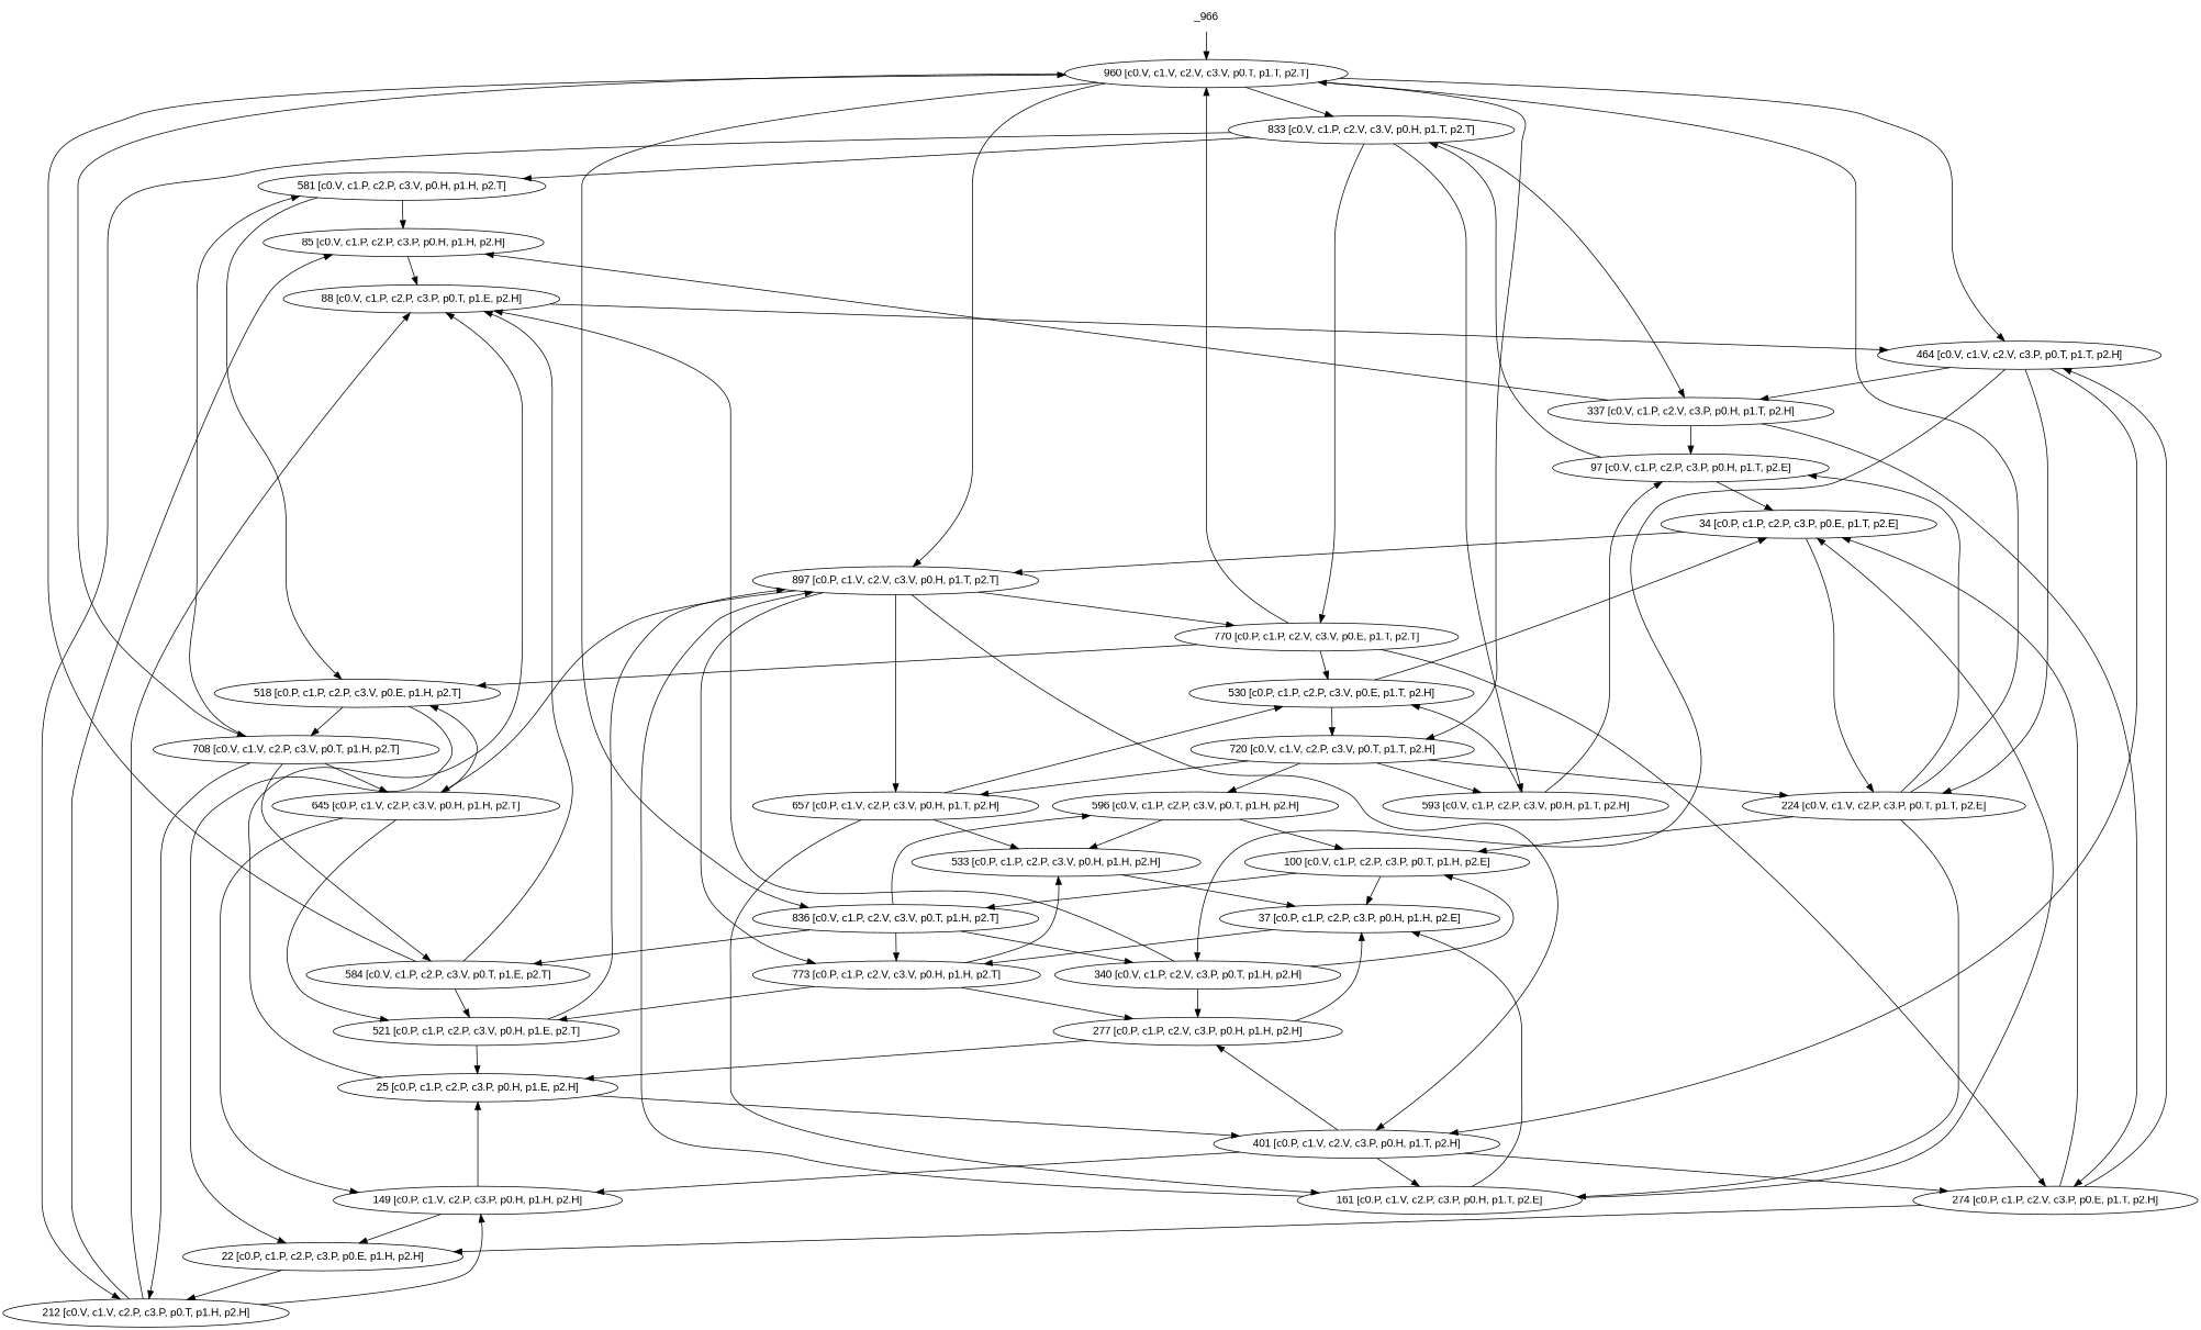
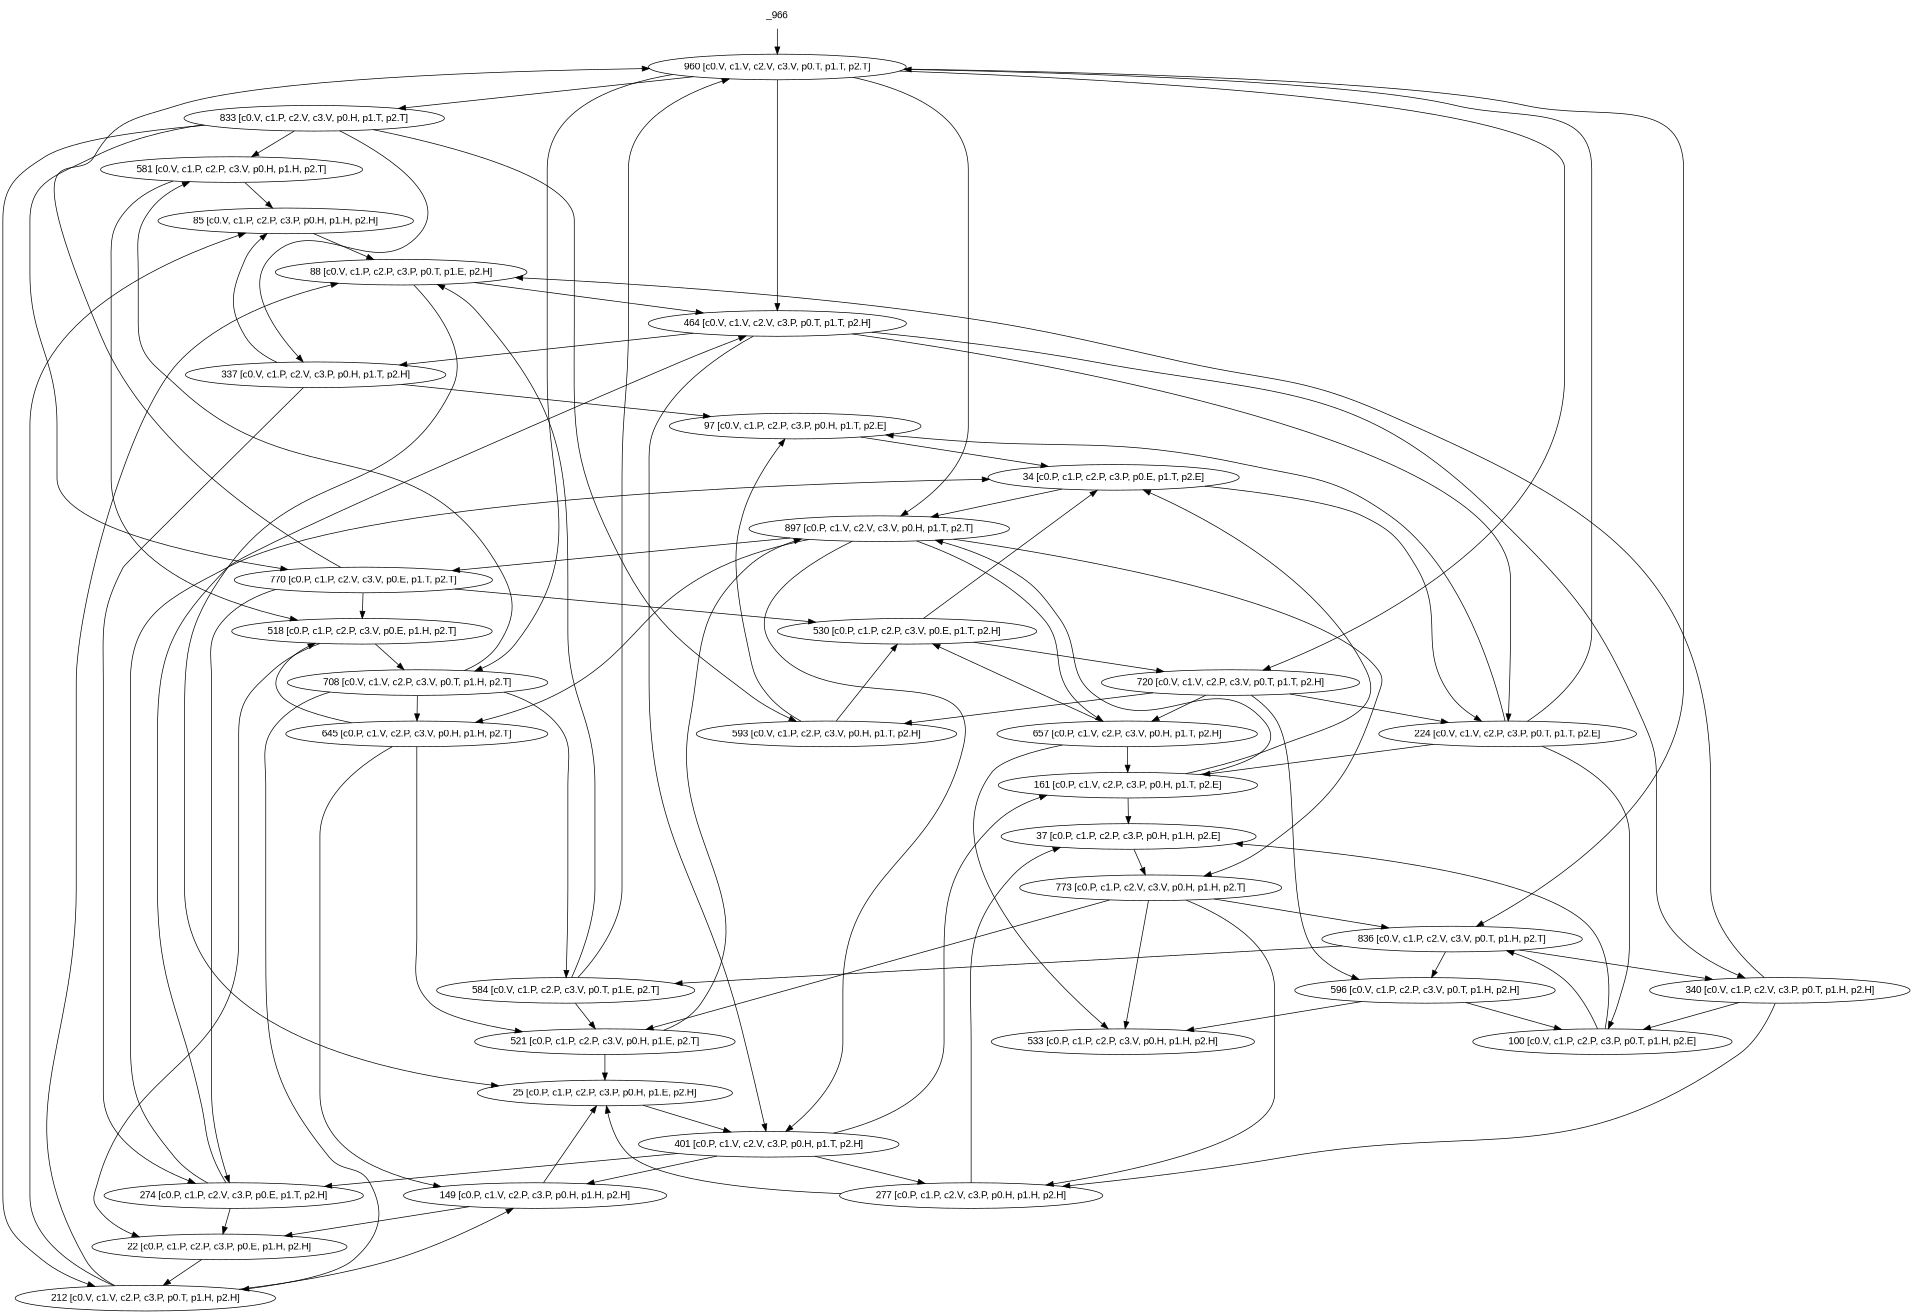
  digraph {
    fontname="Liberation Sans"
    node [fontname="Liberation Sans"]
    edge [fontname="Liberation Sans"]
    n1 [label=_966 shape=none]
    n2 [label="960 [c0.V, c1.V, c2.V, c3.V, p0.T, p1.T, p2.T]"]
    n3 [label="833 [c0.V, c1.P, c2.V, c3.V, p0.H, p1.T, p2.T]"]
    n4 [label="897 [c0.P, c1.V, c2.V, c3.V, p0.H, p1.T, p2.T]"]
    n5 [label="708 [c0.V, c1.V, c2.P, c3.V, p0.T, p1.H, p2.T]"]
    n6 [label="836 [c0.V, c1.P, c2.V, c3.V, p0.T, p1.H, p2.T]"]
    n7 [label="464 [c0.V, c1.V, c2.V, c3.P, p0.T, p1.T, p2.H]"]
    n8 [label="720 [c0.V, c1.V, c2.P, c3.V, p0.T, p1.T, p2.H]"]
    n9 [label="581 [c0.V, c1.P, c2.P, c3.V, p0.H, p1.H, p2.T]"]
    n10 [label="337 [c0.V, c1.P, c2.V, c3.P, p0.H, p1.T, p2.H]"]
    n11 [label="593 [c0.V, c1.P, c2.P, c3.V, p0.H, p1.T, p2.H]"]
    n12 [label="770 [c0.P, c1.P, c2.V, c3.V, p0.E, p1.T, p2.T]"]
    n13 [label="212 [c0.V, c1.V, c2.P, c3.P, p0.T, p1.H, p2.H]"]
    n14 [label="773 [c0.P, c1.P, c2.V, c3.V, p0.H, p1.H, p2.T]"]
    n15 [label="645 [c0.P, c1.V, c2.P, c3.V, p0.H, p1.H, p2.T]"]
    n16 [label="401 [c0.P, c1.V, c2.V, c3.P, p0.H, p1.T, p2.H]"]
    n17 [label="657 [c0.P, c1.V, c2.P, c3.V, p0.H, p1.T, p2.H]"]
    n18 [label="584 [c0.V, c1.P, c2.P, c3.V, p0.T, p1.E, p2.T]"]
    n19 [label="340 [c0.V, c1.P, c2.V, c3.P, p0.T, p1.H, p2.H]"]
    n20 [label="596 [c0.V, c1.P, c2.P, c3.V, p0.T, p1.H, p2.H]"]
    n21 [label="224 [c0.V, c1.V, c2.P, c3.P, p0.T, p1.T, p2.E]"]
    n22 [label="85 [c0.V, c1.P, c2.P, c3.P, p0.H, p1.H, p2.H]"]
    n23 [label="88 [c0.V, c1.P, c2.P, c3.P, p0.T, p1.E, p2.H]"]
    n24 [label="22 [c0.P, c1.P, c2.P, c3.P, p0.E, p1.H, p2.H]"]
    n25 [label="149 [c0.P, c1.V, c2.P, c3.P, p0.H, p1.H, p2.H]"]
    n26 [label="25 [c0.P, c1.P, c2.P, c3.P, p0.H, p1.E, p2.H]"]
    n27 [label="277 [c0.P, c1.P, c2.V, c3.P, p0.H, p1.H, p2.H]"]
    n28 [label="37 [c0.P, c1.P, c2.P, c3.P, p0.H, p1.H, p2.E]"]
    n29 [label="533 [c0.P, c1.P, c2.P, c3.V, p0.H, p1.H, p2.H]"]
    n30 [label="521 [c0.P, c1.P, c2.P, c3.V, p0.H, p1.E, p2.T]"]
    n31 [label="518 [c0.P, c1.P, c2.P, c3.V, p0.E, p1.H, p2.T]"]
    n32 [label="274 [c0.P, c1.P, c2.V, c3.P, p0.E, p1.T, p2.H]"]
    n33 [label="161 [c0.P, c1.V, c2.P, c3.P, p0.H, p1.T, p2.E]"]
    n34 [label="97 [c0.V, c1.P, c2.P, c3.P, p0.H, p1.T, p2.E]"]
    n35 [label="34 [c0.P, c1.P, c2.P, c3.P, p0.E, p1.T, p2.E]"]
    n36 [label="530 [c0.P, c1.P, c2.P, c3.V, p0.E, p1.T, p2.H]"]
    n37 [label="100 [c0.V, c1.P, c2.P, c3.P, p0.T, p1.H, p2.E]"]
    n1 -> n2
    n2 -> n3
    n2 -> n4
    n2 -> n5
    n2 -> n6
    n2 -> n7
    n2 -> n8
    n3 -> n9
    n3 -> n10
    n3 -> n11
    n3 -> n12
    n3 -> n13
    n4 -> n12
    n4 -> n14
    n4 -> n15
    n4 -> n16
    n4 -> n17
    n5 -> n9
    n5 -> n13
    n5 -> n15
    n5 -> n18
-   n6 -> n14
+   n14 -> n6
    n6 -> n18
    n6 -> n19
    n6 -> n20
    n7 -> n10
    n7 -> n16
    n7 -> n19
    n7 -> n21
    n8 -> n11
    n8 -> n17
    n8 -> n20
    n8 -> n21
    n9 -> n22
    n9 -> n31
    n10 -> n22
    n10 -> n32
    n10 -> n34
    n11 -> n34
    n11 -> n36
    n12 -> n2
    n12 -> n31
    n12 -> n32
    n12 -> n36
    n13 -> n22
    n13 -> n23
    n13 -> n25
    n14 -> n27
    n14 -> n29
    n14 -> n30
    n15 -> n25
    n15 -> n30
    n15 -> n31
    n16 -> n25
    n16 -> n27
    n16 -> n32
    n16 -> n33
    n17 -> n29
    n17 -> n33
    n17 -> n36
    n18 -> n2
    n18 -> n23
    n18 -> n30
    n19 -> n23
    n19 -> n27
    n19 -> n37
    n20 -> n29
    n20 -> n37
    n21 -> n2
    n21 -> n33
    n21 -> n34
    n21 -> n37
    n22 -> n23
    n23 -> n7
-   n26 -> n23
+   n23 -> n26
    n24 -> n13
    n25 -> n24
    n25 -> n26
    n26 -> n16
    n27 -> n26
    n27 -> n28
    n28 -> n14
-   n29 -> n28
    n30 -> n4
    n30 -> n26
    n31 -> n5
    n31 -> n24
    n32 -> n7
    n32 -> n24
    n32 -> n35
    n33 -> n4
    n33 -> n28
    n33 -> n35
-   n34 -> n3
    n34 -> n35
    n35 -> n4
    n35 -> n21
    n36 -> n8
    n36 -> n35
    n37 -> n6
    n37 -> n28
  }
